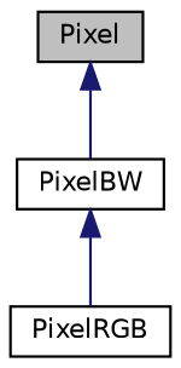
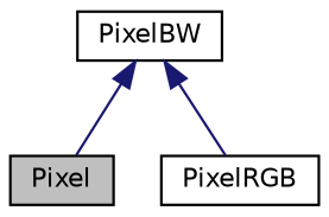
  digraph {
    node [color=black fillcolor=white fontname=Helvetica fontsize=10 shape=record style=filled]
    edge [color=midnightblue dir=back fontname=Helvetica fontsize=10 labelfontname=Helvetica labelfontsize=10 style=solid]
    n1 [fillcolor=grey75 fontcolor=black height=0.2 label=Pixel width=0.4]
    n2 [height=0.2 label=PixelBW width=0.4]
    n3 [height=0.2 label=PixelRGB width=0.4]
-   n1 -> n2
+   n2 -> n1
    n2 -> n3
  }
